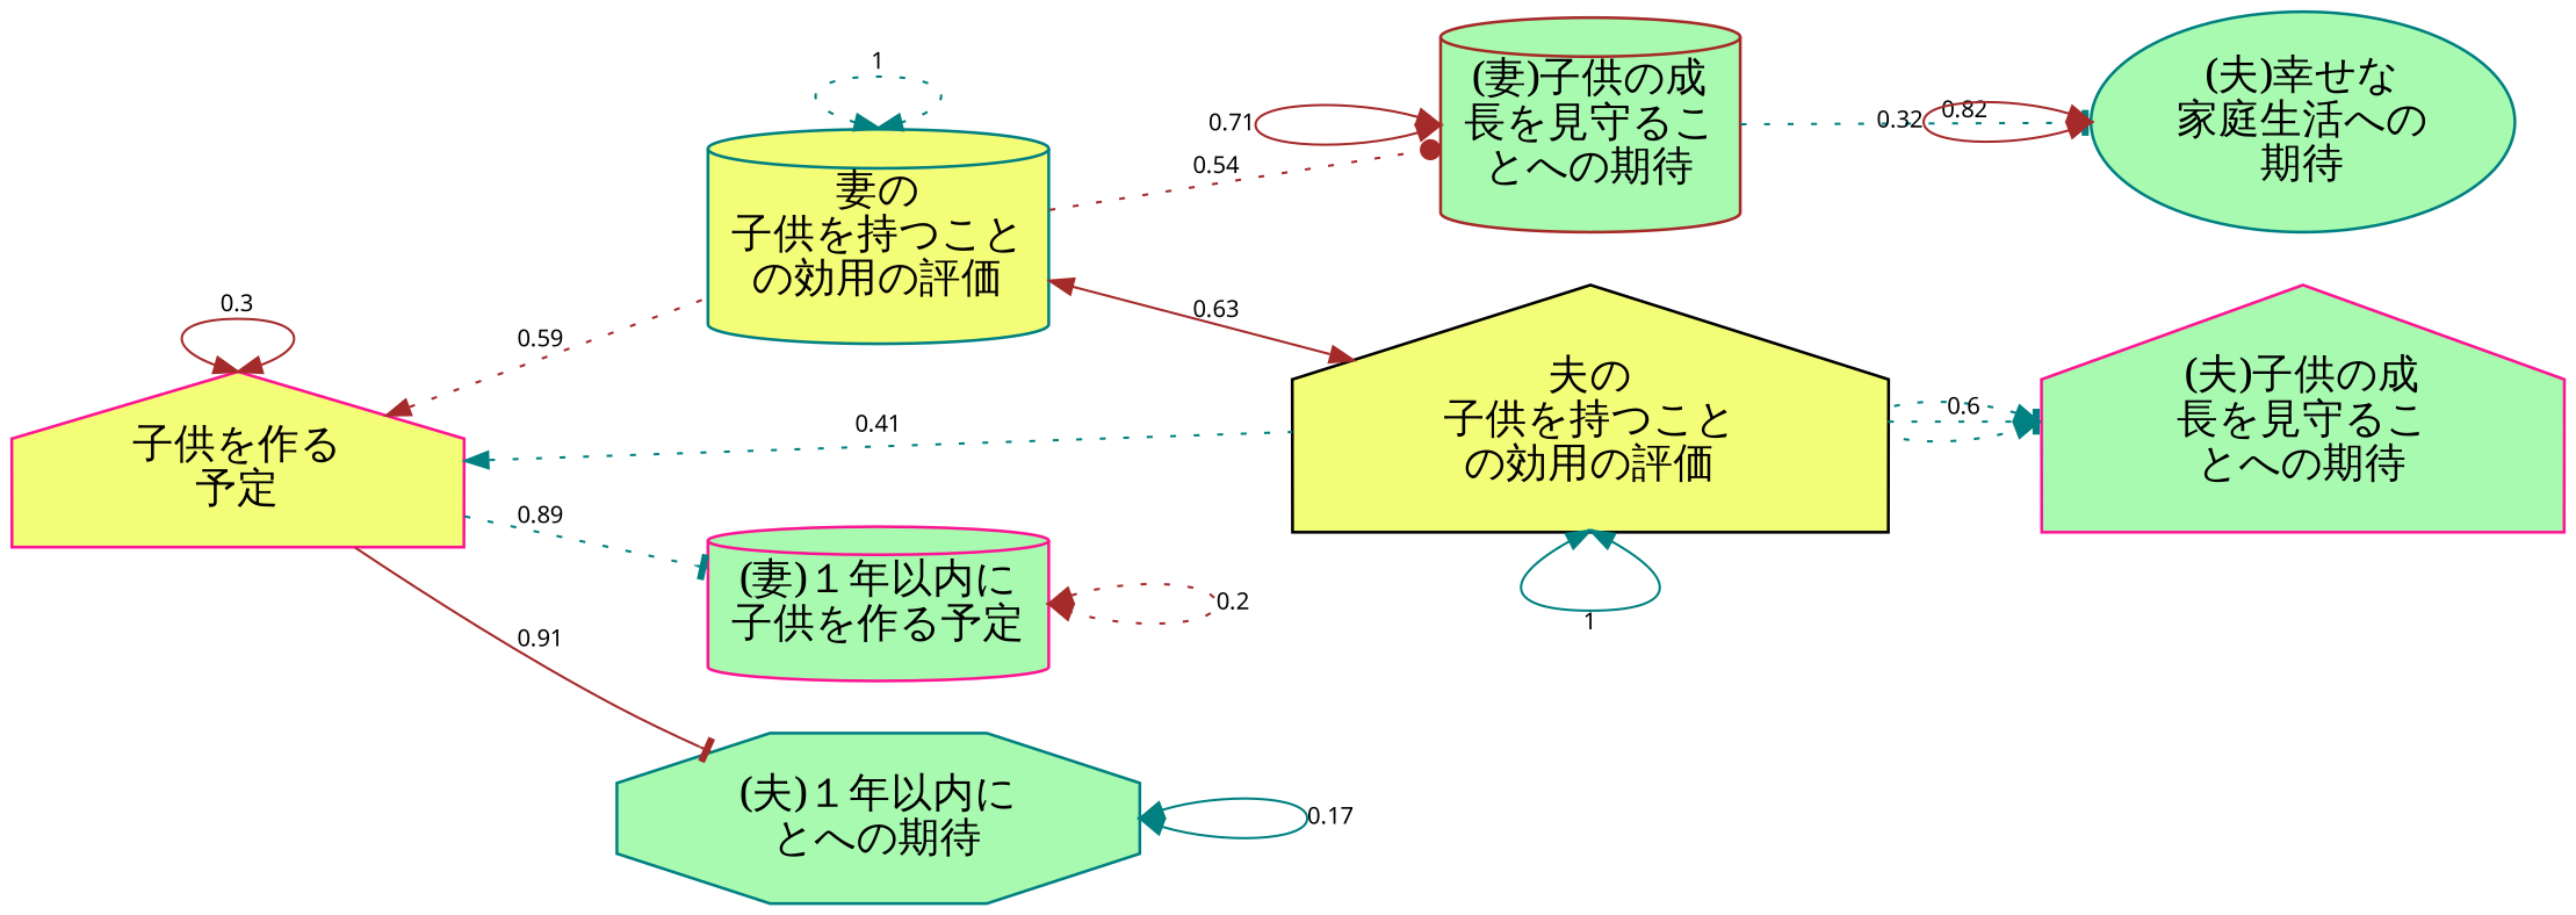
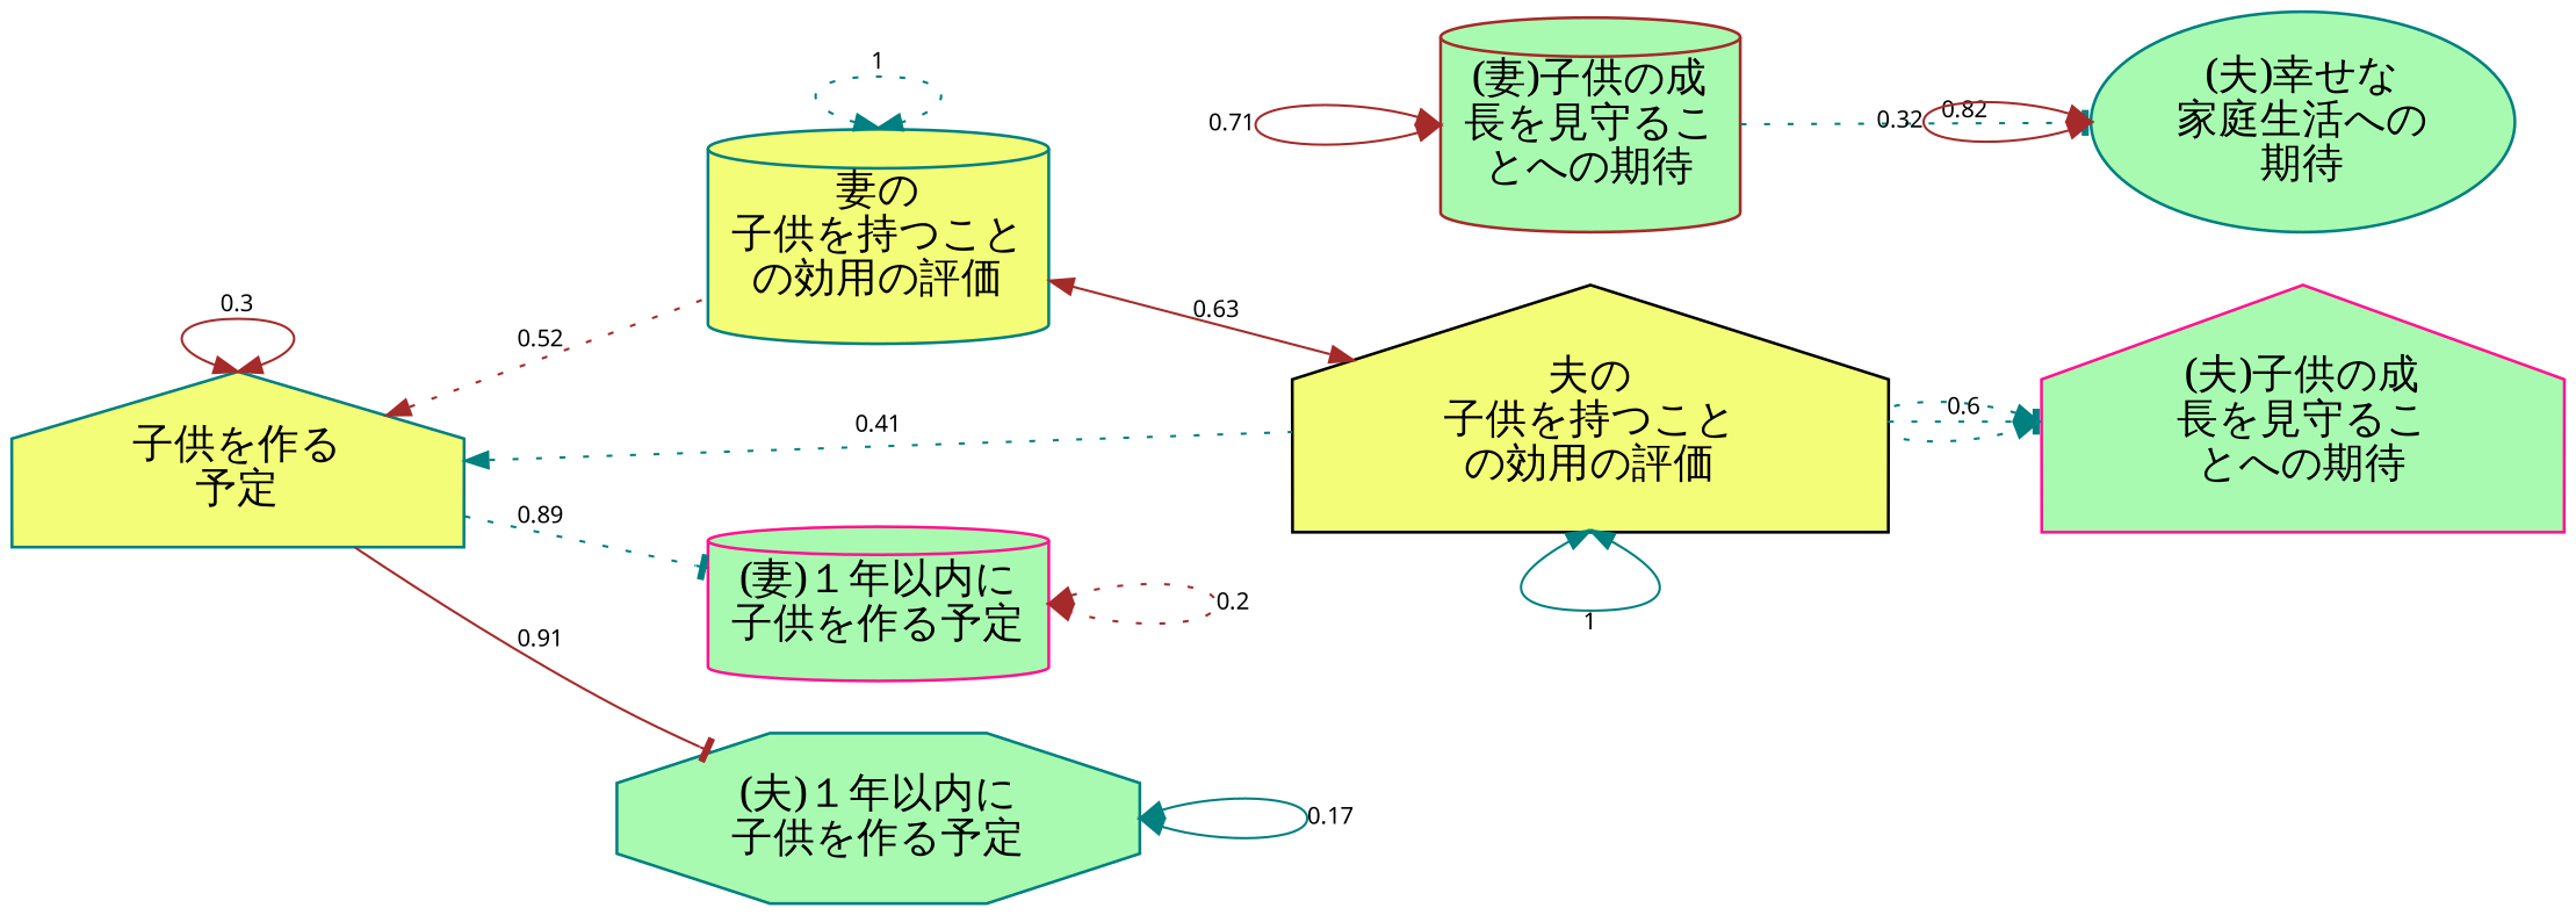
  digraph {
    ordering=out
    rankdir=LR
    node [color=teal fillcolor="#a9fab1" fontname=serif fontsize=14 shape=cylinder style=filled]
    edge [arrowsize=0.8 color=brown dir=both fontname=sans fontsize=8 penwidth=0.8 style=dotted]
    n1 [color=brown label="(妻)子供の成\n長を見守るこ\nとへの期待"]
    n2 [label="(夫)幸せな\n家庭生活への\n期待" shape=ellipse]
    n3 [color=deeppink label="(夫)子供の成\n長を見守るこ\nとへの期待" shape=house]
    n4 [fillcolor="#f4fd78" label="妻の\n子供を持つこと\nの効用の評価"]
    n5 [color=black fillcolor="#f4fd78" label="夫の\n子供を持つこと\nの効用の評価" shape=house]
-   n6 [color=deeppink fillcolor="#f4fd78" label="子供を作る\n予定" shape=house]
+   n6 [fillcolor="#f4fd78" label="子供を作る\n予定" shape=house]
    n7 [color=deeppink label="(妻)１年以内に\n子供を作る予定"]
-   n8 [label="(夫)１年以内に\nとへの期待" shape=octagon]
+   n8 [label="(夫)１年以内に\n子供を作る予定" shape=octagon]
    n1 -> n1 [headport=w label=0.71 style=solid tailport=w]
    n1 -> n2 [arrowhead=tee color=teal label=0.82 dir=""]
    n2 -> n2 [headport=w label=0.32 style=solid tailport=w]
    n3 -> n3 [color=teal headport=w label=0.64 tailport=w]
-   n4 -> n1 [arrowhead=dot label=0.54 dir=""]
    n4 -> n4 [color=teal headport=n label=1 tailport=n]
    n4 -> n5 [label=0.63 style=solid]
    n5 -> n3 [arrowhead=tee color=teal label=0.6 dir=""]
    n5 -> n5 [color=teal headport=s label=1 style=solid tailport=s]
-   n6 -> n4 [dir=back label=0.59]
+   n6 -> n4 [dir=back label=0.52]
    n6 -> n5 [color=teal dir=back label=0.41]
    n6 -> n6 [headport=n label=0.3 style=solid tailport=n]
    n6 -> n7 [arrowhead=tee color=teal label=0.89 dir=""]
    n6 -> n8 [arrowhead=tee label=0.91 style=solid dir=""]
    n7 -> n7 [headport=e label=0.2 tailport=e]
    n8 -> n8 [color=teal headport=e label=0.17 style=solid tailport=e]
  }
